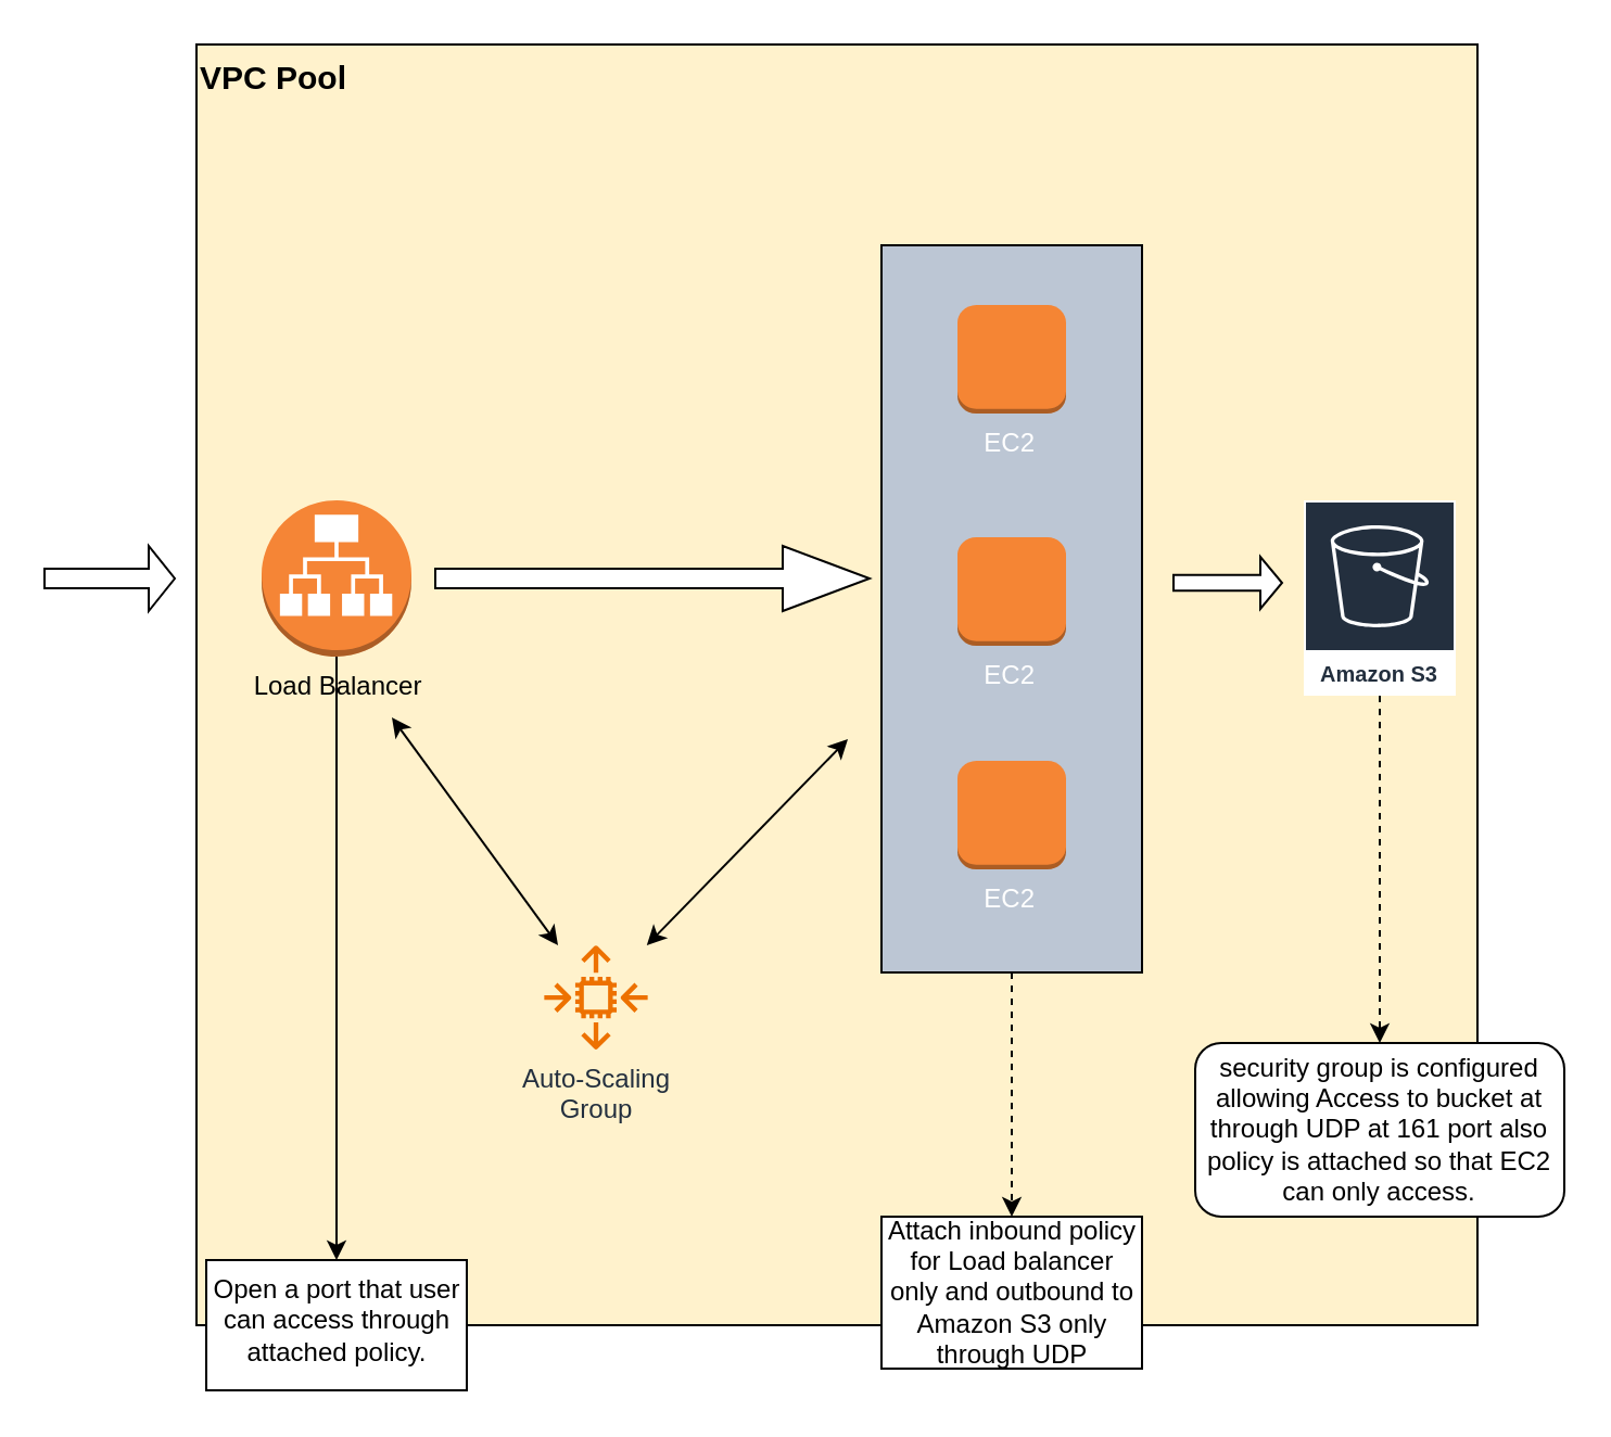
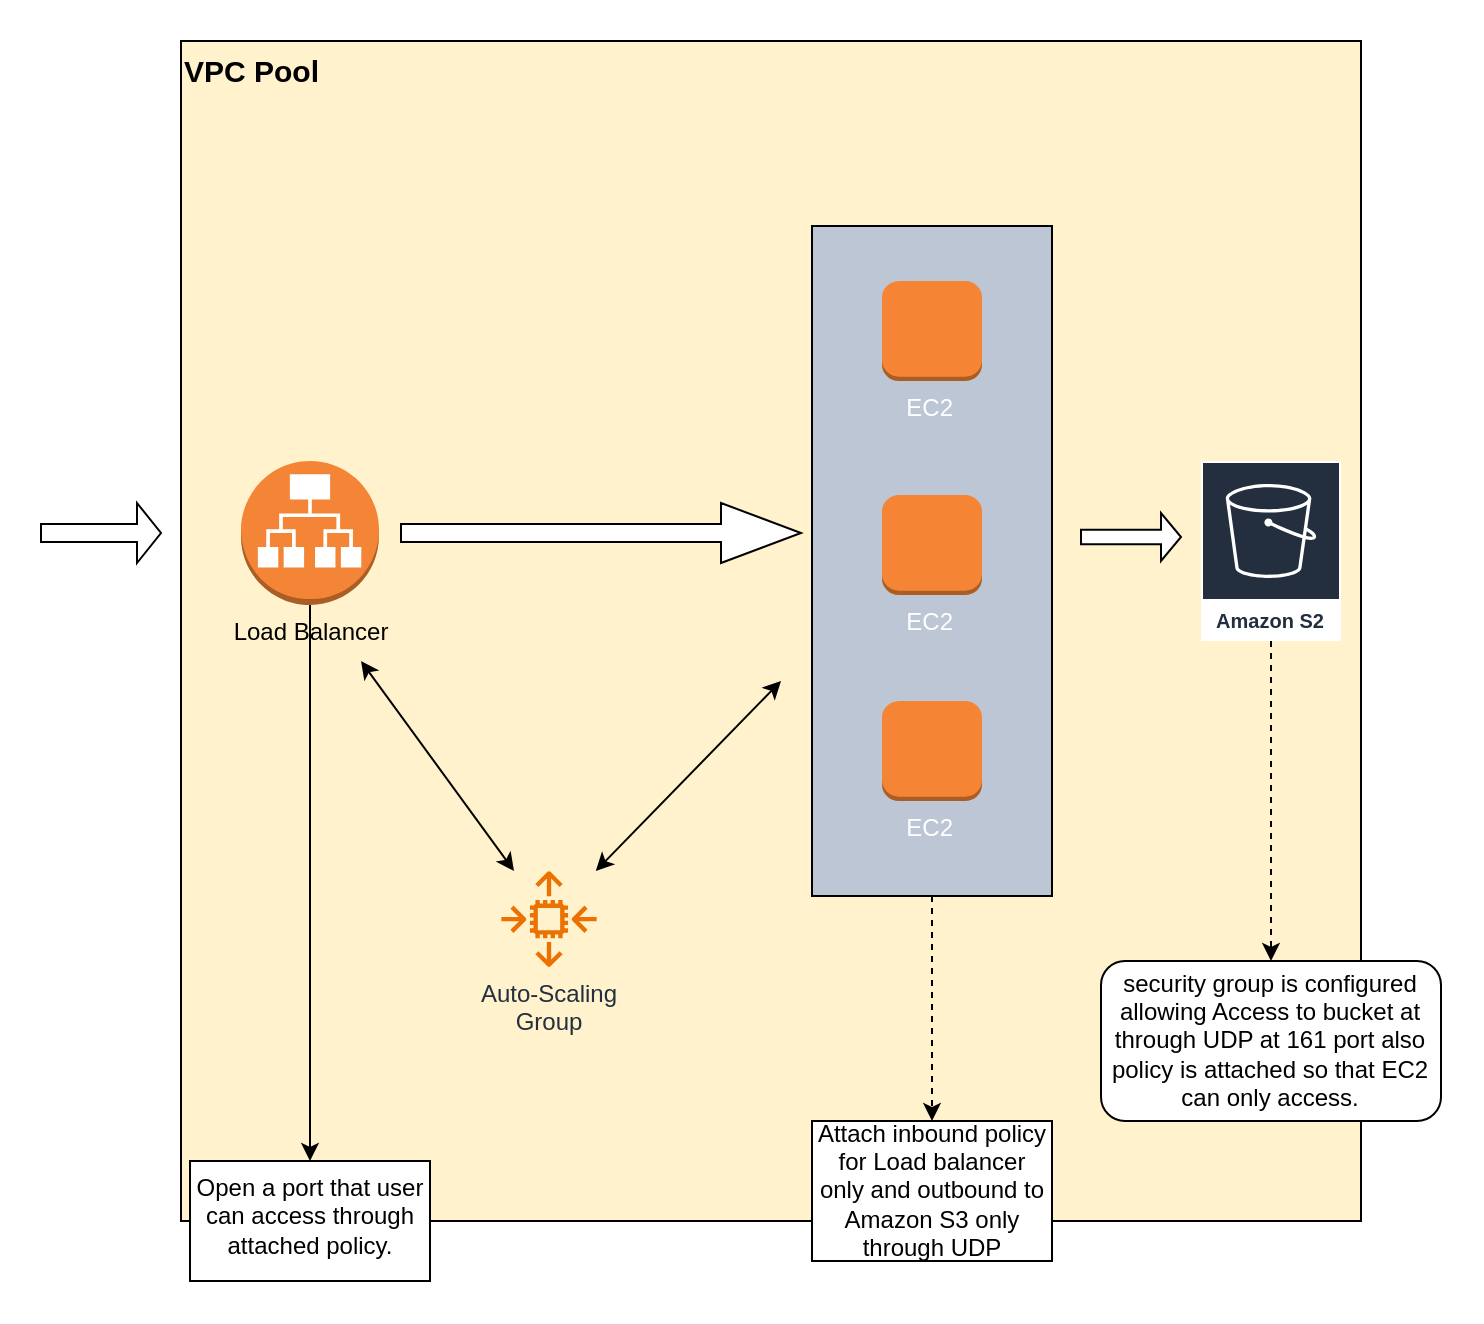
  <mxCell id="0" />
  <mxCell id="1" parent="0" />
  <mxCell id="2" value="&lt;b&gt;&lt;font style=&quot;font-size: 15px;&quot;&gt;VPC Pool&lt;/font&gt;&lt;/b&gt;" style="whiteSpace=wrap;html=1;aspect=fixed;verticalAlign=top;align=left;fillColor=#fff2cc;" vertex="1" parent="1"><mxGeometry x="90" y="20" width="590" height="590" as="geometry" /></mxCell>
  <mxCell id="3" value="" style="edgeStyle=orthogonalEdgeStyle;rounded=0;orthogonalLoop=1;jettySize=auto;html=1;" edge="1" parent="1" source="4" target="20"><mxGeometry relative="1" as="geometry" /></mxCell>
  <mxCell id="4" value="&lt;div style=&quot;text-align: justify;&quot;&gt;&lt;span style=&quot;background-color: initial;&quot;&gt;Load Balancer&lt;/span&gt;&lt;/div&gt;" style="outlineConnect=0;dashed=0;verticalLabelPosition=bottom;verticalAlign=top;align=center;html=1;shape=mxgraph.aws3.application_load_balancer;fillColor=#F58536;gradientColor=none;rotation=0;" vertex="1" parent="1"><mxGeometry x="120" y="230" width="69" height="72" as="geometry" /></mxCell>
  <mxCell id="5" value="Auto-Scaling&lt;div&gt;Group&lt;/div&gt;" style="sketch=0;outlineConnect=0;fontColor=#232F3E;gradientColor=none;fillColor=#ED7100;strokeColor=none;dashed=0;verticalLabelPosition=bottom;verticalAlign=top;align=center;html=1;fontSize=12;fontStyle=0;aspect=fixed;pointerEvents=1;shape=mxgraph.aws4.auto_scaling2;" vertex="1" parent="1"><mxGeometry x="250" y="435" width="48" height="48" as="geometry" /></mxCell>
  <mxCell id="6" value="" style="endArrow=classic;startArrow=classic;html=1;rounded=0;" edge="1" parent="1" source="5"><mxGeometry width="50" height="50" relative="1" as="geometry"><mxPoint x="250" y="430" as="sourcePoint" /><mxPoint x="180" y="330" as="targetPoint" /></mxGeometry></mxCell>
  <mxCell id="7" style="edgeStyle=orthogonalEdgeStyle;rounded=0;orthogonalLoop=1;jettySize=auto;html=1;exitX=1;exitY=0.5;exitDx=0;exitDy=0;dashed=1;" edge="1" parent="1" source="8" target="19"><mxGeometry relative="1" as="geometry" /></mxCell>
  <mxCell id="8" value="" style="rounded=0;whiteSpace=wrap;html=1;rotation=90;fillColor=#bcc6d4;gradientColor=none;fontColor=#bcc7d4;" vertex="1" parent="1"><mxGeometry x="298" y="220" width="335" height="120" as="geometry" /></mxCell>
  <mxCell id="9" value="EC2&amp;nbsp;" style="outlineConnect=0;dashed=0;verticalLabelPosition=bottom;verticalAlign=top;align=center;html=1;shape=mxgraph.aws3.instance;fillColor=#F58534;gradientColor=none;fontColor=#ffffff;" vertex="1" parent="1"><mxGeometry x="440.5" y="140" width="50" height="50" as="geometry" /></mxCell>
  <mxCell id="10" value="" style="endArrow=classic;startArrow=classic;html=1;rounded=0;" edge="1" parent="1" source="5"><mxGeometry width="50" height="50" relative="1" as="geometry"><mxPoint x="260" y="330" as="sourcePoint" /><mxPoint x="390" y="340" as="targetPoint" /></mxGeometry></mxCell>
  <mxCell id="11" value="" style="shape=singleArrow;whiteSpace=wrap;html=1;" vertex="1" parent="1"><mxGeometry x="200" y="251" width="200" height="30" as="geometry" /></mxCell>
  <mxCell id="12" value="" style="shape=singleArrow;whiteSpace=wrap;html=1;" vertex="1" parent="1"><mxGeometry x="20" y="251" width="60" height="30" as="geometry" /></mxCell>
  <mxCell id="13" value="" style="edgeStyle=orthogonalEdgeStyle;rounded=0;orthogonalLoop=1;jettySize=auto;html=1;dashed=1;" edge="1" parent="1" source="14" target="18"><mxGeometry relative="1" as="geometry"><mxPoint x="635" y="510" as="targetPoint" /></mxGeometry></mxCell>
- <mxCell id="14" value="Amazon S3" style="sketch=0;outlineConnect=0;fontColor=#232F3E;gradientColor=none;strokeColor=#ffffff;fillColor=#232F3E;dashed=0;verticalLabelPosition=middle;verticalAlign=bottom;align=center;html=1;whiteSpace=wrap;fontSize=10;fontStyle=1;spacing=3;shape=mxgraph.aws4.productIcon;prIcon=mxgraph.aws4.s3;" vertex="1" parent="1"><mxGeometry x="600" y="230" width="70" height="90" as="geometry" /></mxCell>
+ <mxCell id="14" value="Amazon S2" style="sketch=0;outlineConnect=0;fontColor=#232F3E;gradientColor=none;strokeColor=#ffffff;fillColor=#232F3E;dashed=0;verticalLabelPosition=middle;verticalAlign=bottom;align=center;html=1;whiteSpace=wrap;fontSize=10;fontStyle=1;spacing=3;shape=mxgraph.aws4.productIcon;prIcon=mxgraph.aws4.s3;" vertex="1" parent="1"><mxGeometry x="600" y="230" width="70" height="90" as="geometry" /></mxCell>
  <mxCell id="15" value="" style="shape=singleArrow;whiteSpace=wrap;html=1;" vertex="1" parent="1"><mxGeometry x="540" y="256" width="50" height="24" as="geometry" /></mxCell>
  <mxCell id="16" value="EC2&amp;nbsp;" style="outlineConnect=0;dashed=0;verticalLabelPosition=bottom;verticalAlign=top;align=center;html=1;shape=mxgraph.aws3.instance;fillColor=#F58534;gradientColor=none;fontColor=#ffffff;" vertex="1" parent="1"><mxGeometry x="440.5" y="247" width="50" height="50" as="geometry" /></mxCell>
  <mxCell id="17" value="EC2&amp;nbsp;" style="outlineConnect=0;dashed=0;verticalLabelPosition=bottom;verticalAlign=top;align=center;html=1;shape=mxgraph.aws3.instance;fillColor=#F58534;gradientColor=none;fontColor=#ffffff;" vertex="1" parent="1"><mxGeometry x="440.5" y="350" width="50" height="50" as="geometry" /></mxCell>
  <mxCell id="18" value="security group is configured allowing Access to bucket at through UDP at 161 port also policy is attached so that EC2 can only access." style="rounded=1;whiteSpace=wrap;html=1;" vertex="1" parent="1"><mxGeometry x="550" y="480" width="170" height="80" as="geometry" /></mxCell>
  <mxCell id="19" value="Attach inbound policy for Load balancer only and outbound to Amazon S3 only through UDP" style="rounded=0;whiteSpace=wrap;html=1;" vertex="1" parent="1"><mxGeometry x="405.5" y="560" width="120" height="70" as="geometry" /></mxCell>
  <mxCell id="20" value="Open a port that user can access through attached policy." style="whiteSpace=wrap;html=1;verticalAlign=top;dashed=0;fillStyle=solid;" vertex="1" parent="1"><mxGeometry x="94.5" y="580" width="120" height="60" as="geometry" /></mxCell>
